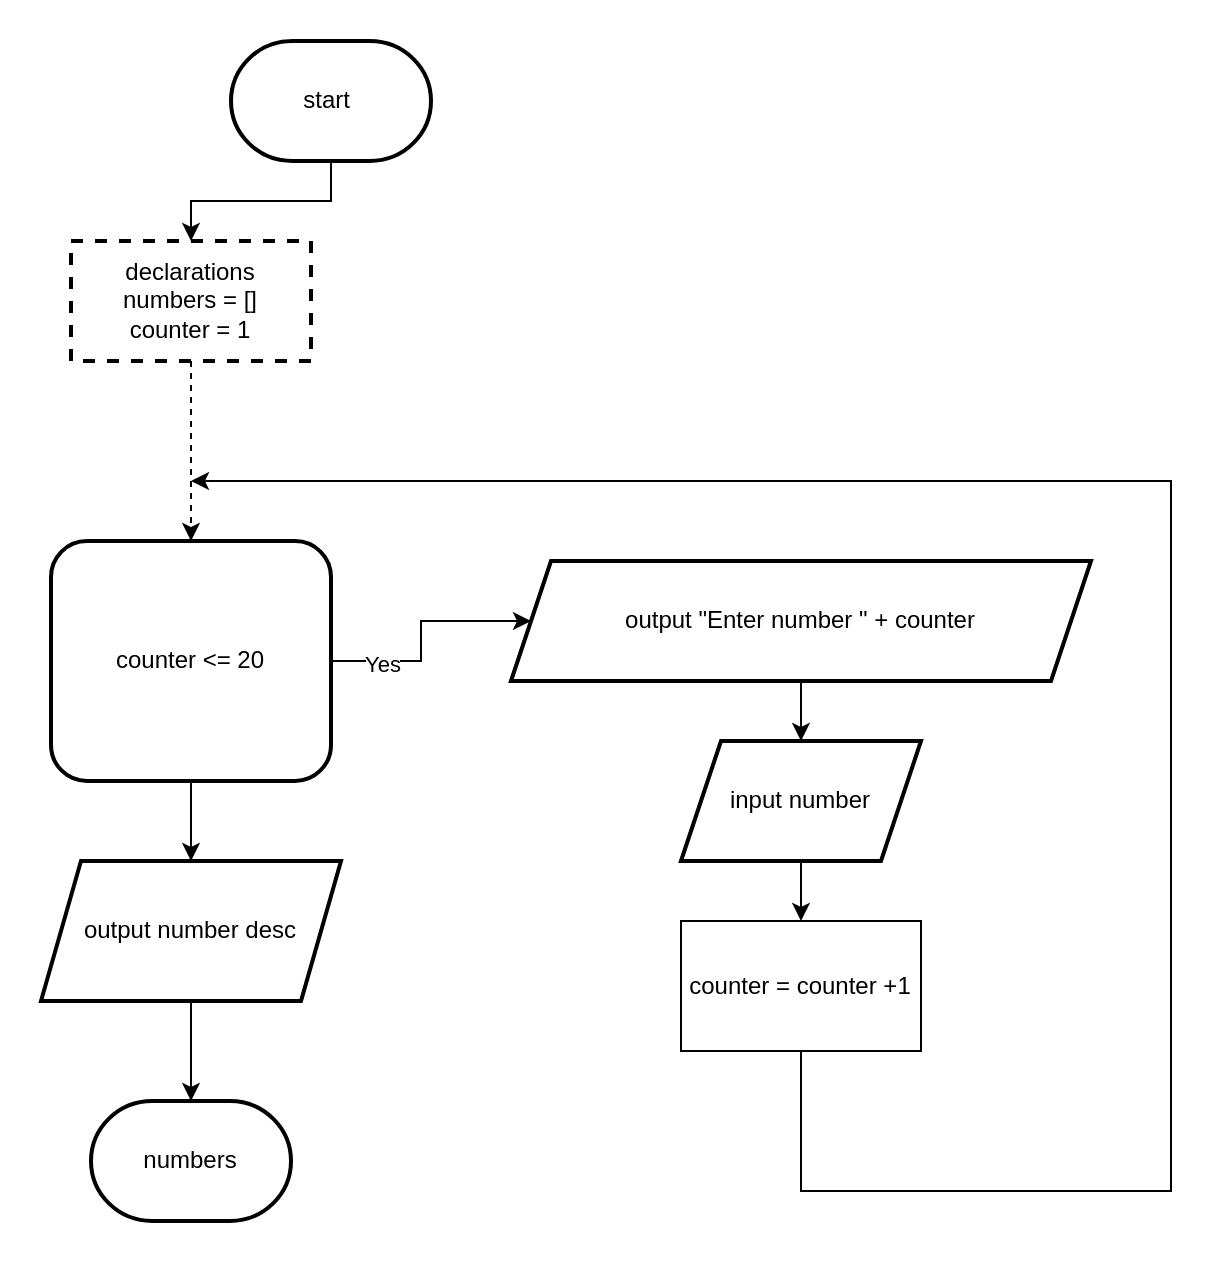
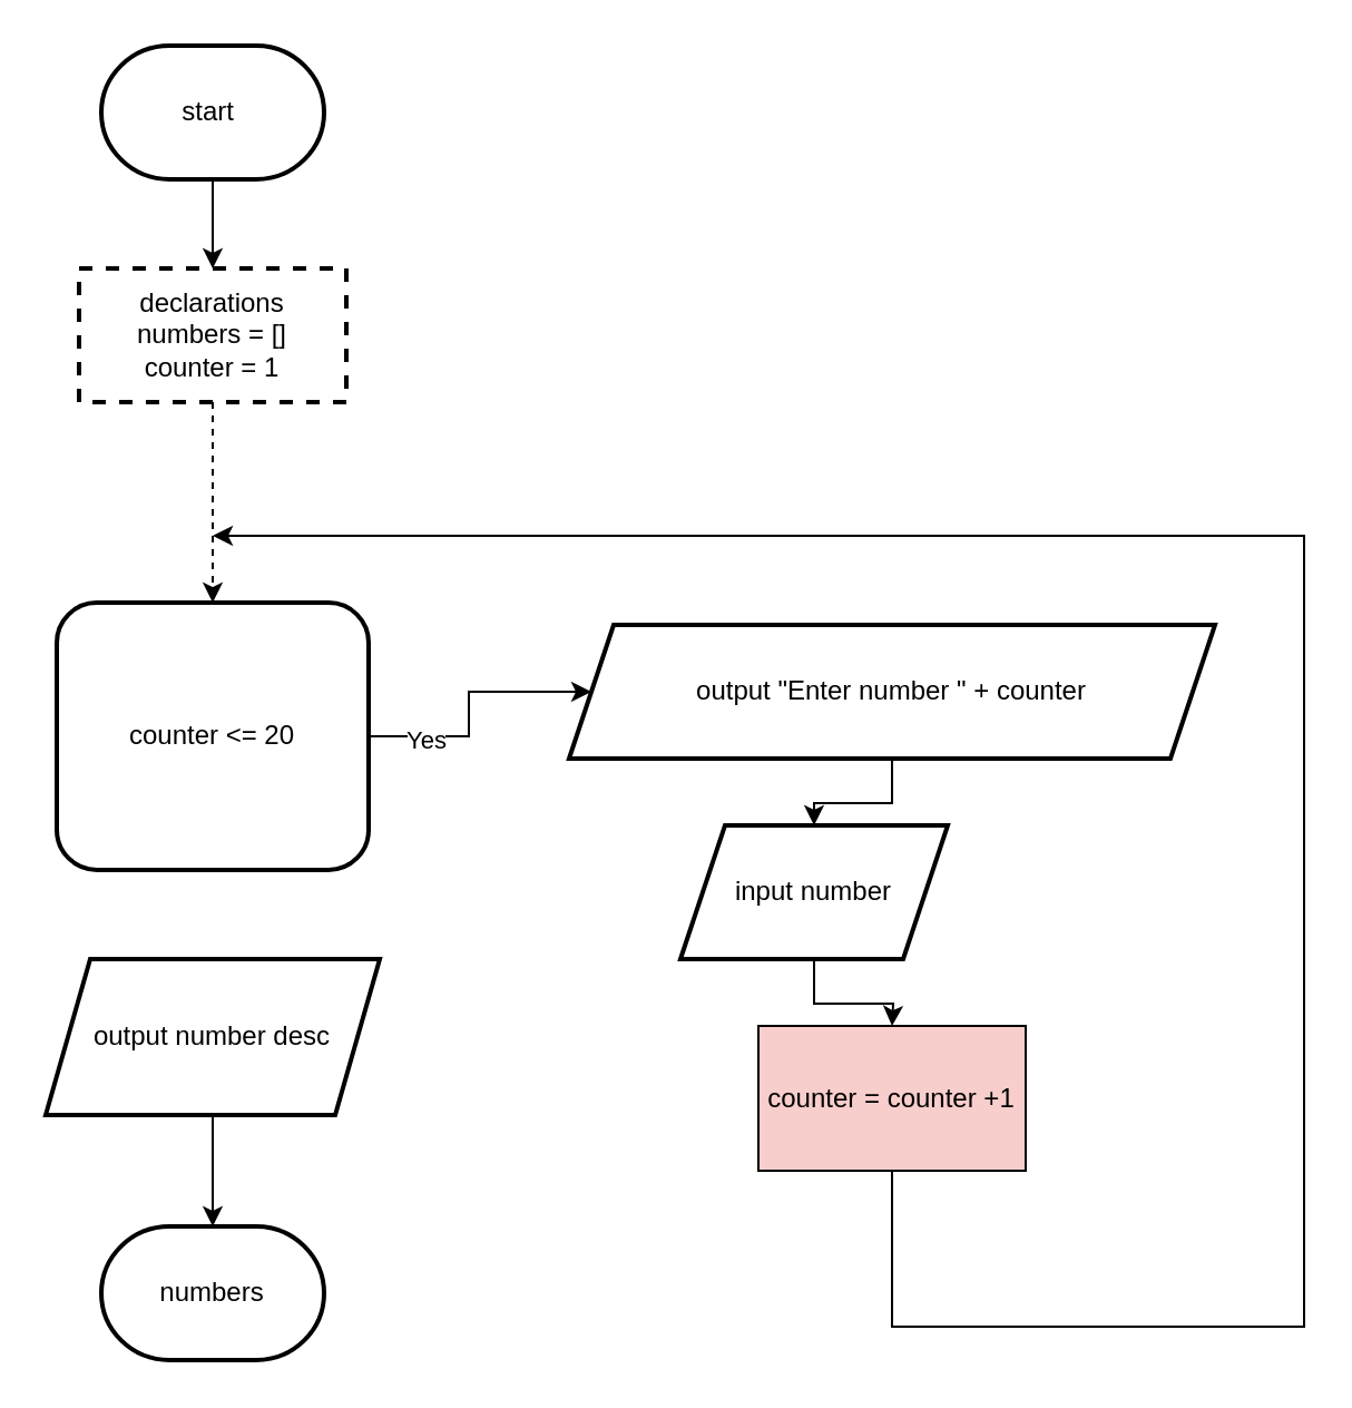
  <mxCell id="0" />
  <mxCell id="1" parent="0" />
  <mxCell id="2" value="" style="edgeStyle=orthogonalEdgeStyle;rounded=0;orthogonalLoop=1;jettySize=auto;html=1;" edge="1" parent="1" source="3" target="5"><mxGeometry relative="1" as="geometry" /></mxCell>
- <mxCell id="3" value="start&amp;nbsp;" style="strokeWidth=2;html=1;shape=mxgraph.flowchart.terminator;whiteSpace=wrap;" vertex="1" parent="1"><mxGeometry x="115" y="20" width="100" height="60" as="geometry" /></mxCell>
+ <mxCell id="3" value="start&amp;nbsp;" style="strokeWidth=2;html=1;shape=mxgraph.flowchart.terminator;whiteSpace=wrap;" vertex="1" parent="1"><mxGeometry x="45" y="20" width="100" height="60" as="geometry" /></mxCell>
  <mxCell id="4" value="" style="edgeStyle=orthogonalEdgeStyle;rounded=0;orthogonalLoop=1;jettySize=auto;html=1;dashed=1;" edge="1" parent="1" source="5" target="9"><mxGeometry relative="1" as="geometry" /></mxCell>
  <mxCell id="5" value="declarations&lt;div&gt;numbers = []&lt;/div&gt;&lt;div&gt;counter = 1&lt;/div&gt;" style="whiteSpace=wrap;html=1;strokeWidth=2;dashed=1;" vertex="1" parent="1"><mxGeometry x="35" y="120" width="120" height="60" as="geometry" /></mxCell>
  <mxCell id="6" value="" style="edgeStyle=orthogonalEdgeStyle;rounded=0;orthogonalLoop=1;jettySize=auto;html=1;" edge="1" parent="1" source="9" target="11"><mxGeometry relative="1" as="geometry" /></mxCell>
  <mxCell id="7" value="Yes" style="edgeLabel;html=1;align=center;verticalAlign=middle;resizable=0;points=[];" vertex="1" connectable="0" parent="6"><mxGeometry x="-0.583" y="-1" relative="1" as="geometry"><mxPoint as="offset" /></mxGeometry></mxCell>
- <mxCell id="8" value="" style="edgeStyle=orthogonalEdgeStyle;rounded=0;orthogonalLoop=1;jettySize=auto;html=1;" edge="1" parent="1" source="9" target="17"><mxGeometry relative="1" as="geometry" /></mxCell>
  <mxCell id="9" value="counter &amp;lt;= 20" style="whiteSpace=wrap;html=1;strokeWidth=2;rounded=1;" vertex="1" parent="1"><mxGeometry x="25" y="270" width="140" height="120" as="geometry" /></mxCell>
  <mxCell id="10" value="" style="edgeStyle=orthogonalEdgeStyle;rounded=0;orthogonalLoop=1;jettySize=auto;html=1;" edge="1" parent="1" source="11" target="13"><mxGeometry relative="1" as="geometry" /></mxCell>
  <mxCell id="11" value="output &quot;Enter number &quot; + counter" style="shape=parallelogram;perimeter=parallelogramPerimeter;whiteSpace=wrap;html=1;fixedSize=1;strokeWidth=2;" vertex="1" parent="1"><mxGeometry x="255" y="280" width="290" height="60" as="geometry" /></mxCell>
  <mxCell id="12" style="edgeStyle=orthogonalEdgeStyle;rounded=0;orthogonalLoop=1;jettySize=auto;html=1;" edge="1" parent="1" source="13"><mxGeometry relative="1" as="geometry"><mxPoint x="400" y="460" as="targetPoint" /></mxGeometry></mxCell>
- <mxCell id="13" value="input number" style="shape=parallelogram;perimeter=parallelogramPerimeter;whiteSpace=wrap;html=1;fixedSize=1;strokeWidth=2;" vertex="1" parent="1"><mxGeometry x="340" y="370" width="120" height="60" as="geometry" /></mxCell>
+ <mxCell id="13" value="input number" style="shape=parallelogram;perimeter=parallelogramPerimeter;whiteSpace=wrap;html=1;fixedSize=1;strokeWidth=2;" vertex="1" parent="1"><mxGeometry x="305" y="370" width="120" height="60" as="geometry" /></mxCell>
  <mxCell id="14" style="edgeStyle=orthogonalEdgeStyle;rounded=0;orthogonalLoop=1;jettySize=auto;html=1;exitX=0.5;exitY=1;exitDx=0;exitDy=0;" edge="1" parent="1" source="15"><mxGeometry relative="1" as="geometry"><mxPoint x="95" y="240" as="targetPoint" /><Array as="points"><mxPoint x="400" y="595" /><mxPoint x="585" y="595" /></Array></mxGeometry></mxCell>
- <mxCell id="15" value="counter = counter +1" style="whiteSpace=wrap;html=1;" vertex="1" parent="1"><mxGeometry x="340" y="460" width="120" height="65" as="geometry" /></mxCell>
+ <mxCell id="15" value="counter = counter +1" style="whiteSpace=wrap;html=1;fillColor=#f8cecc;" vertex="1" parent="1"><mxGeometry x="340" y="460" width="120" height="65" as="geometry" /></mxCell>
  <mxCell id="16" value="" style="edgeStyle=orthogonalEdgeStyle;rounded=0;orthogonalLoop=1;jettySize=auto;html=1;" edge="1" parent="1" source="17" target="18"><mxGeometry relative="1" as="geometry" /></mxCell>
  <mxCell id="17" value="output number desc" style="shape=parallelogram;perimeter=parallelogramPerimeter;whiteSpace=wrap;html=1;fixedSize=1;strokeWidth=2;" vertex="1" parent="1"><mxGeometry x="20" y="430" width="150" height="70" as="geometry" /></mxCell>
  <mxCell id="18" value="numbers" style="strokeWidth=2;html=1;shape=mxgraph.flowchart.terminator;whiteSpace=wrap;" vertex="1" parent="1"><mxGeometry x="45" y="550" width="100" height="60" as="geometry" /></mxCell>
